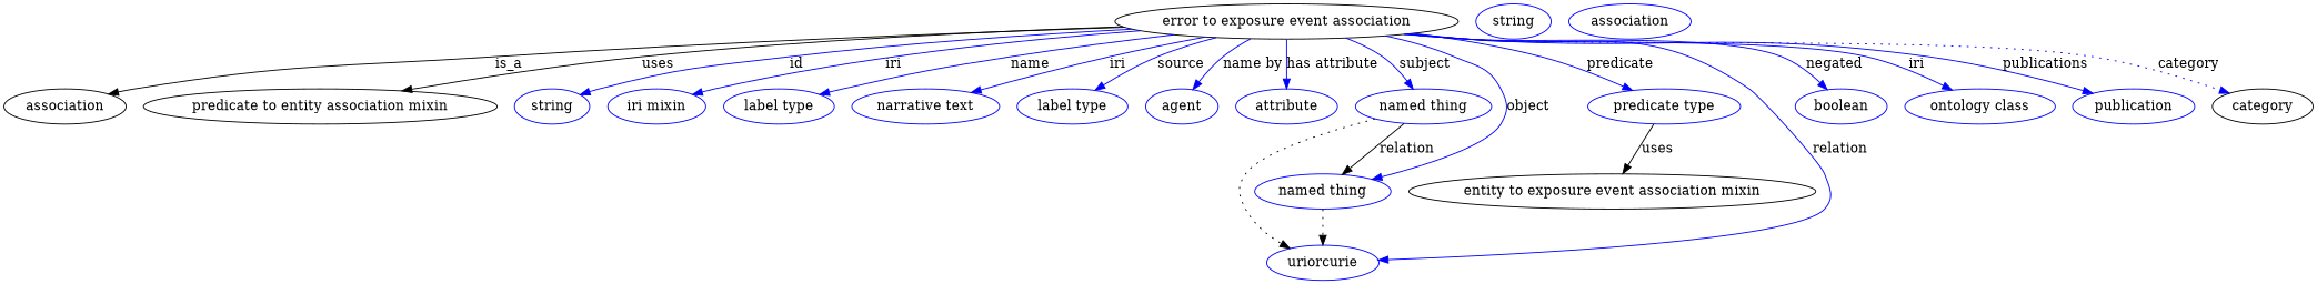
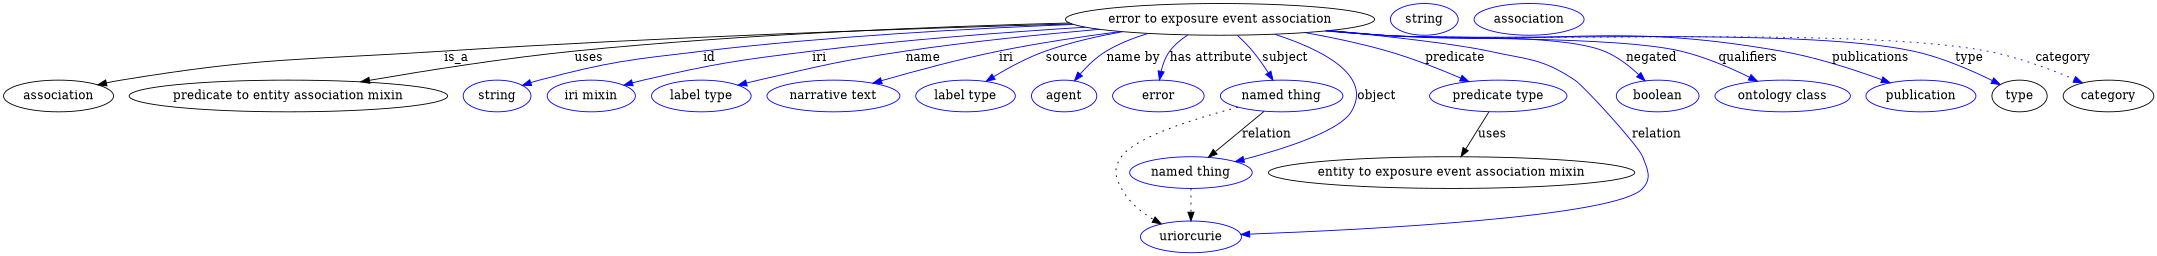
  digraph {
    node [color=blue]
    edge [color=blue style=solid]
    n1 [height=0.5 label="error to exposure event association" width=4.8746 color=""]
    association [height=0.5 width=1.7332 color=""]
    n3 [height=0.5 label="predicate to entity association mixin" width=4.4593 color=""]
    n4 [height=0.5 label=string width=1.0652]
    n5 [height=0.5 label="iri mixin" width=1.2277]
    n6 [height=0.5 label="label type" width=1.5707]
    n7 [height=0.5 label="narrative text" width=2.0943]
    n8 [height=0.5 label="label type" width=1.5707]
    n9 [height=0.5 label=agent width=1.0291]
-   n10 [height=0.5 label=attribute width=1.4443]
+   n10 [height=0.5 label=error width=1.4443]
    n11 [height=0.5 label="named thing" width=1.9318]
    n12 [height=0.5 label="predicate type" width=2.1665]
    n13 [height=0.5 label="named thing" width=1.9318]
    n14 [height=0.5 label=uriorcurie width=1.5887]
    n15 [height=0.5 label=boolean width=1.2999]
    n16 [height=0.5 label="ontology class" width=2.1304]
    n17 [height=0.5 label=publication width=1.7332]
+   type [height=0.5 width=0.86659 color=""]
    category [height=0.5 width=1.4263 color=""]
    "entity to exposure event association mixin" [height=0.5 width=5.7773 color=""]
    n21 [height=0.5 label=string width=1.0652]
    n22 [height=0.5 label=association width=1.7332]
    n1 -> association [label=is_a color="" style=""]
    n1 -> n3 [label=uses color="" style=""]
    n1 -> n4 [label=id]
    n1 -> n5 [label=iri]
    n1 -> n6 [label=name]
    n1 -> n7 [label=iri]
    n1 -> n8 [label=source]
    n1 -> n9 [label="name by"]
    n1 -> n10 [label="has attribute"]
    n1 -> n11 [label=subject]
    n1 -> n12 [label=predicate]
    n1 -> n13 [label=object]
    n1 -> n14 [label=relation]
    n1 -> n15 [label=negated]
-   n1 -> n16 [label=iri]
+   n1 -> n16 [label=qualifiers]
    n1 -> n17 [label=publications]
+   n1 -> type [label=type]
    n1 -> category [label=category style=dotted]
    n11 -> n13 [label=relation color="" style=""]
    n11 -> n14 [style=dotted color=""]
    n12 -> "entity to exposure event association mixin" [label=uses color="" style=""]
    n13 -> n14 [style=dotted color=""]
  }
